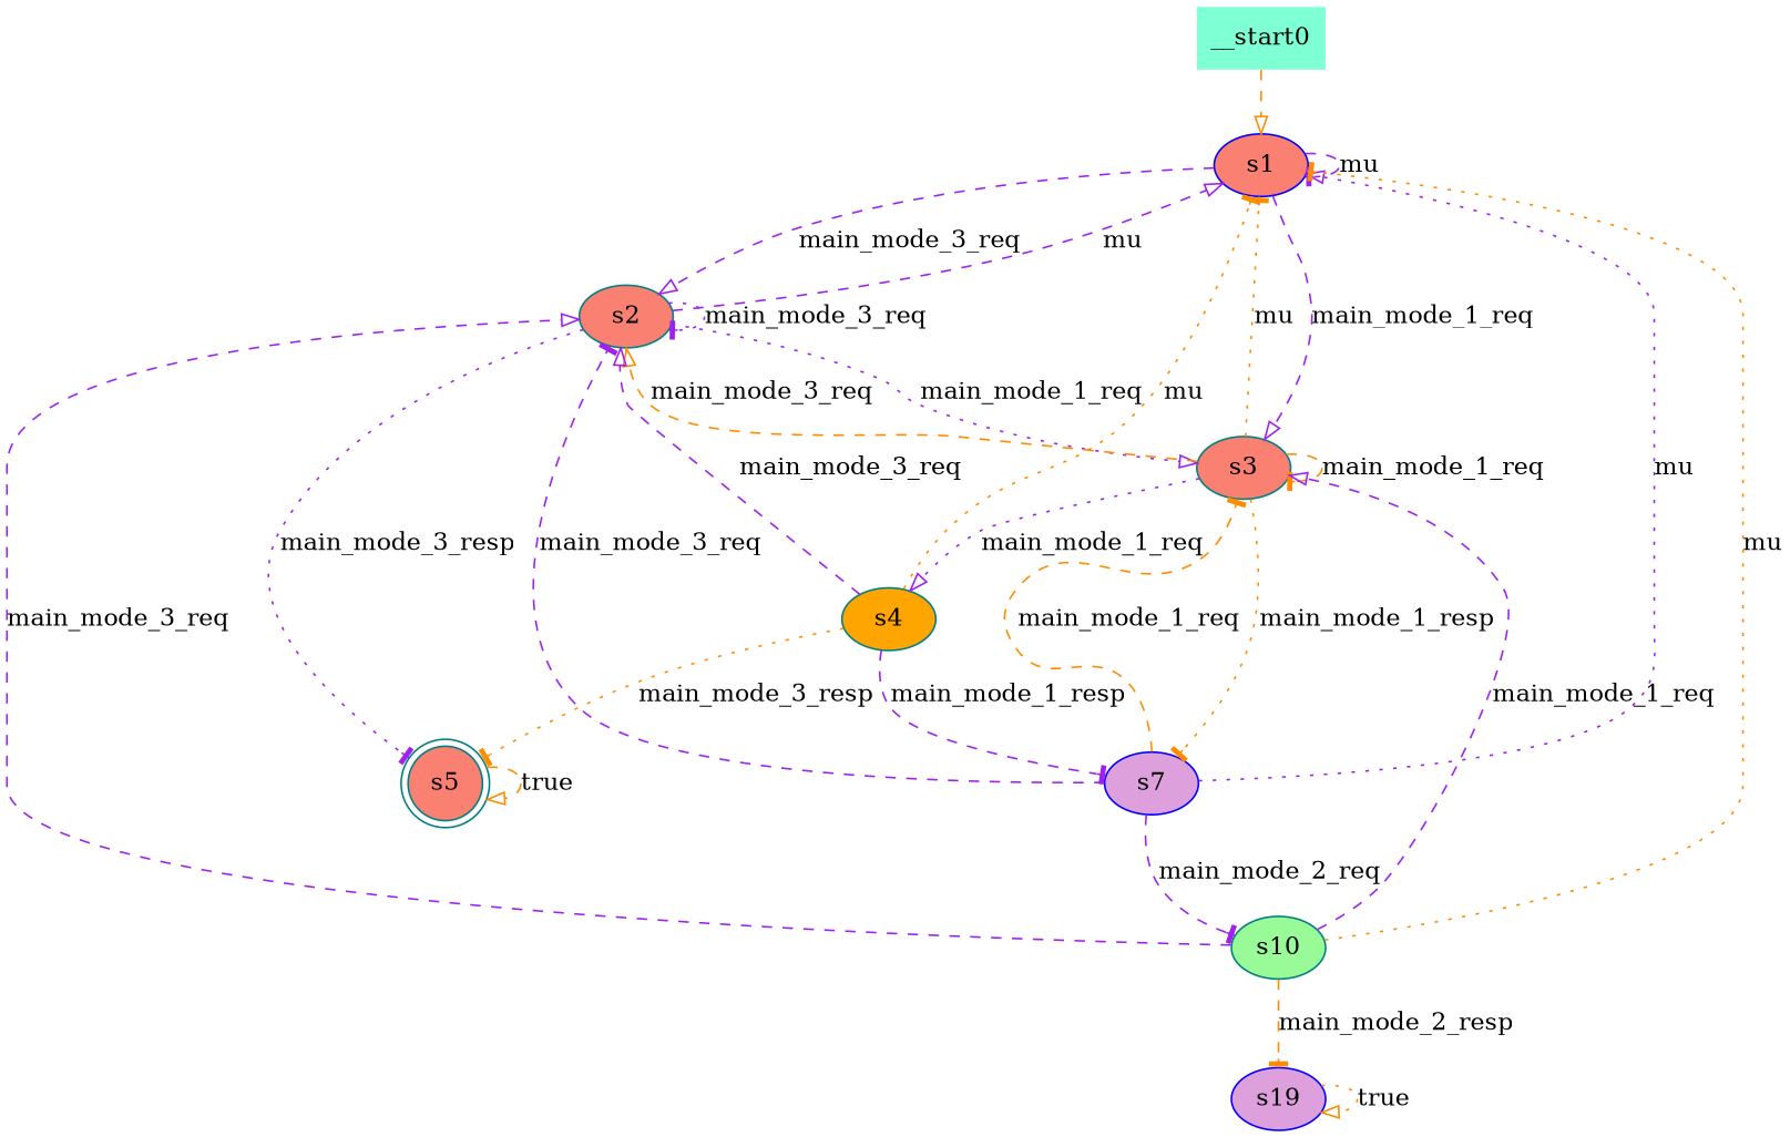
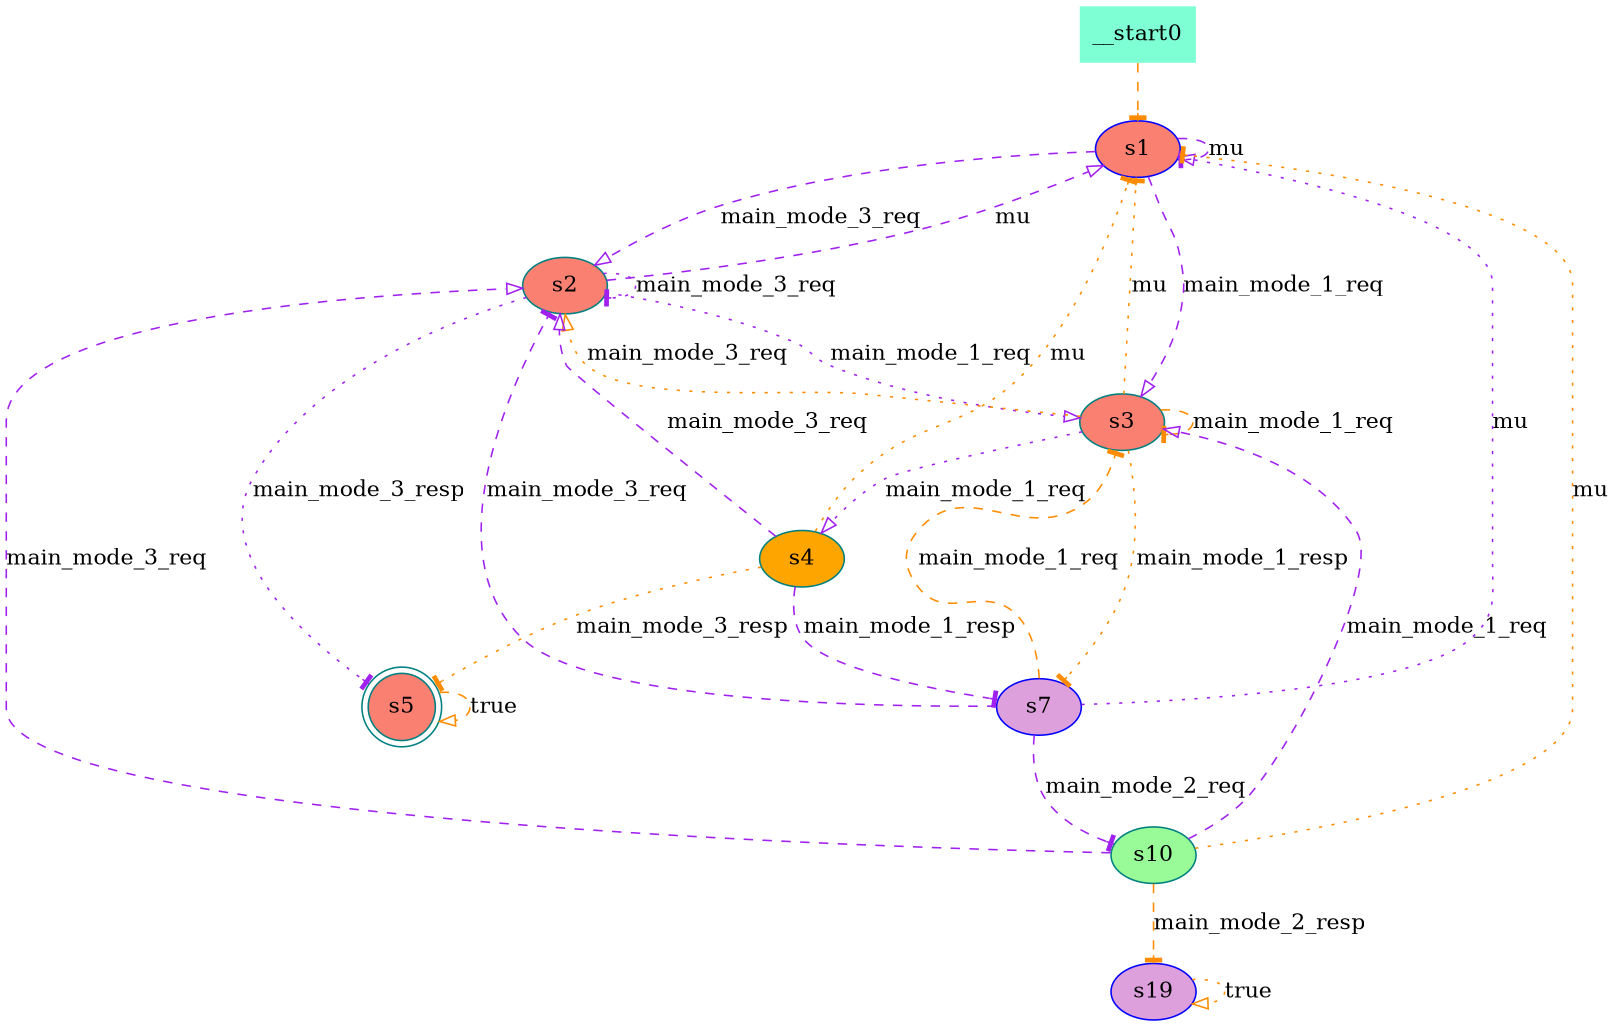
  digraph {
    fontname="DejaVu Serif"
    node [color=teal fillcolor=salmon fontname="DejaVu Serif" style=filled]
    edge [arrowhead=tee color=purple fontname="DejaVu Serif" style=dashed]
    n1 [color=blue label=s1]
    n2 [label=s2]
    n3 [label=s3]
    n4 [label=s5 shape=doublecircle]
    n5 [color=blue fillcolor=plum label=s7]
    n6 [fillcolor=orange label=s4]
    n7 [fillcolor=palegreen label=s10]
    n8 [color=blue fillcolor=plum label=s19]
    __start0 [color=blue fillcolor=aquamarine shape=none]
    n1 -> n1 [label=mu]
    n1 -> n2 [arrowhead=onormal label=main_mode_3_req]
    n1 -> n3 [arrowhead=onormal label=main_mode_1_req]
    n2 -> n1 [arrowhead=onormal label=mu]
    n2 -> n2 [label=main_mode_3_req style=dotted]
    n2 -> n3 [arrowhead=onormal label=main_mode_1_req style=dotted]
    n2 -> n4 [label=main_mode_3_resp style=dotted]
    n3 -> n1 [color=darkorange label=mu style=dotted]
-   n3 -> n2 [arrowhead=onormal color=darkorange label=main_mode_3_req]
+   n3 -> n2 [arrowhead=onormal color=darkorange label=main_mode_3_req style=dotted]
    n3 -> n3 [color=darkorange label=main_mode_1_req]
    n3 -> n5 [color=darkorange label=main_mode_1_resp style=dotted]
    n3 -> n6 [arrowhead=onormal label=main_mode_1_req style=dotted]
    n4 -> n4 [arrowhead=onormal color=darkorange label=true]
    n5 -> n1 [arrowhead=onormal label=mu style=dotted]
    n5 -> n2 [label=main_mode_3_req]
    n5 -> n3 [color=darkorange label=main_mode_1_req]
    n5 -> n7 [label=main_mode_2_req]
    n6 -> n1 [color=darkorange label=mu style=dotted]
    n6 -> n2 [arrowhead=onormal label=main_mode_3_req]
    n6 -> n4 [color=darkorange label=main_mode_3_resp style=dotted]
    n6 -> n5 [label=main_mode_1_resp]
    n7 -> n1 [color=darkorange label=mu style=dotted]
    n7 -> n2 [arrowhead=onormal label=main_mode_3_req]
    n7 -> n3 [arrowhead=onormal label=main_mode_1_req]
    n7 -> n8 [color=darkorange label=main_mode_2_resp]
    n8 -> n8 [arrowhead=onormal color=darkorange label=true style=dotted]
-   __start0 -> n1 [arrowhead=onormal color=darkorange]
+   __start0 -> n1 [color=darkorange]
  }
